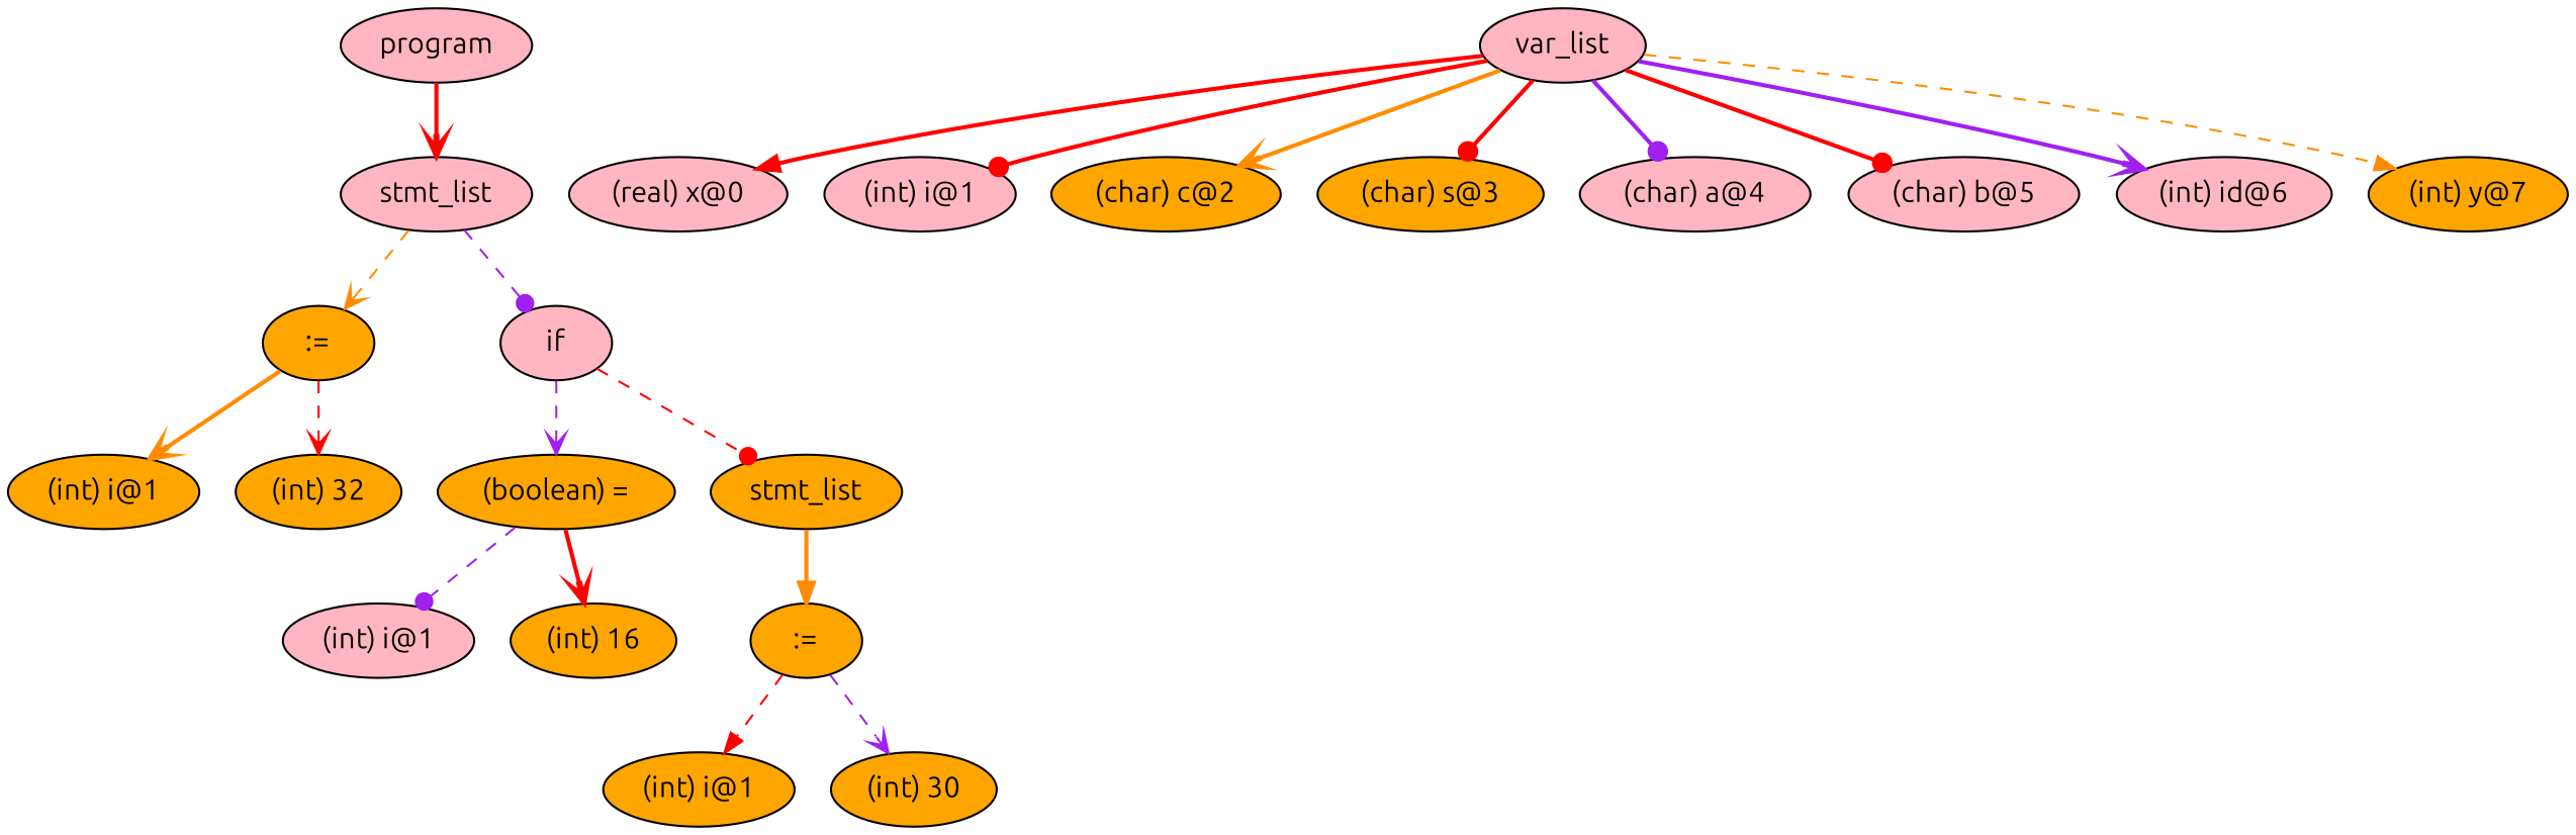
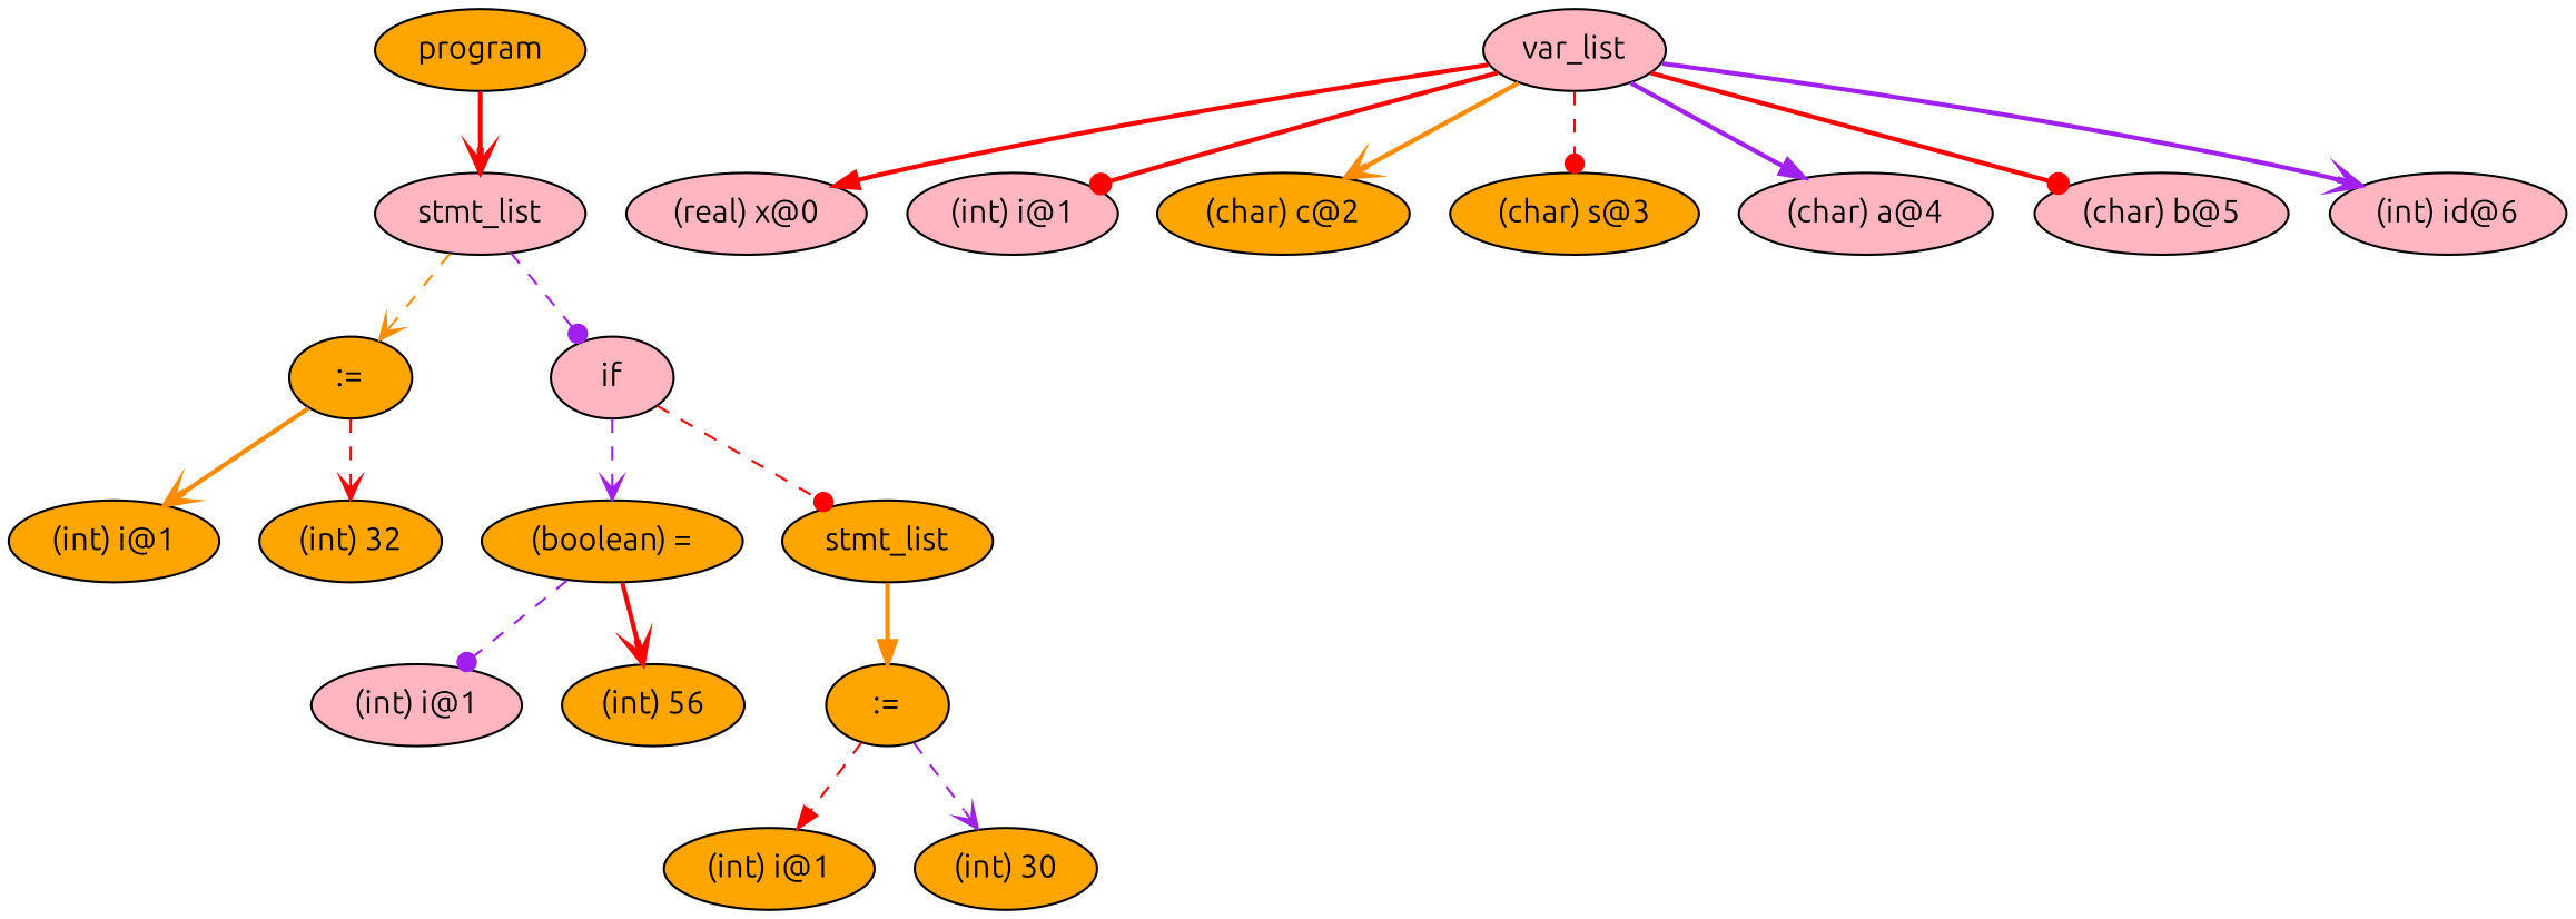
  digraph {
    fontname=Ubuntu
    ordering=out
    node [fillcolor=orange fontname=Ubuntu style=filled]
    edge [arrowhead=vee color=red fontname=Ubuntu style=bold]
-   n1 [fillcolor=lightpink label=program]
+   n1 [label=program]
    n2 [fillcolor=lightpink label=stmt_list]
    n3 [fillcolor=lightpink label=var_list]
    n4 [fillcolor=lightpink label="(real) x@0"]
    n5 [fillcolor=lightpink label="(int) i@1"]
    n6 [label="(char) c@2"]
    n7 [label="(char) s@3"]
    n8 [fillcolor=lightpink label="(char) a@4"]
    n9 [fillcolor=lightpink label="(char) b@5"]
    n10 [fillcolor=lightpink label="(int) id@6"]
-   n11 [label="(int) y@7"]
    n12 [label=":="]
    n13 [fillcolor=lightpink label=if]
    n14 [label="(int) i@1"]
    n15 [label="(int) 32"]
    n16 [label="(boolean) ="]
    n17 [label=stmt_list]
    n18 [fillcolor=lightpink label="(int) i@1"]
-   n19 [label="(int) 16"]
+   n19 [label="(int) 56"]
    n20 [label=":="]
    n21 [label="(int) i@1"]
    n22 [label="(int) 30"]
    n1 -> n2
    n2 -> n12 [color=darkorange style=dashed]
    n2 -> n13 [arrowhead=dot color=purple style=dashed]
    n3 -> n4 [arrowhead=normal]
    n3 -> n5 [arrowhead=dot]
    n3 -> n6 [color=darkorange]
-   n3 -> n7 [arrowhead=dot]
-   n3 -> n8 [arrowhead=dot color=purple]
+   n3 -> n7 [arrowhead=dot style=dashed]
+   n3 -> n8 [arrowhead=normal color=purple]
    n3 -> n9 [arrowhead=dot]
    n3 -> n10 [color=purple]
-   n3 -> n11 [arrowhead=normal color=darkorange style=dashed]
    n12 -> n14 [color=darkorange]
    n12 -> n15 [style=dashed]
    n13 -> n16 [color=purple style=dashed]
    n13 -> n17 [arrowhead=dot style=dashed]
    n16 -> n18 [arrowhead=dot color=purple style=dashed]
    n16 -> n19
    n17 -> n20 [arrowhead=normal color=darkorange]
    n20 -> n21 [arrowhead=normal style=dashed]
    n20 -> n22 [color=purple style=dashed]
  }
